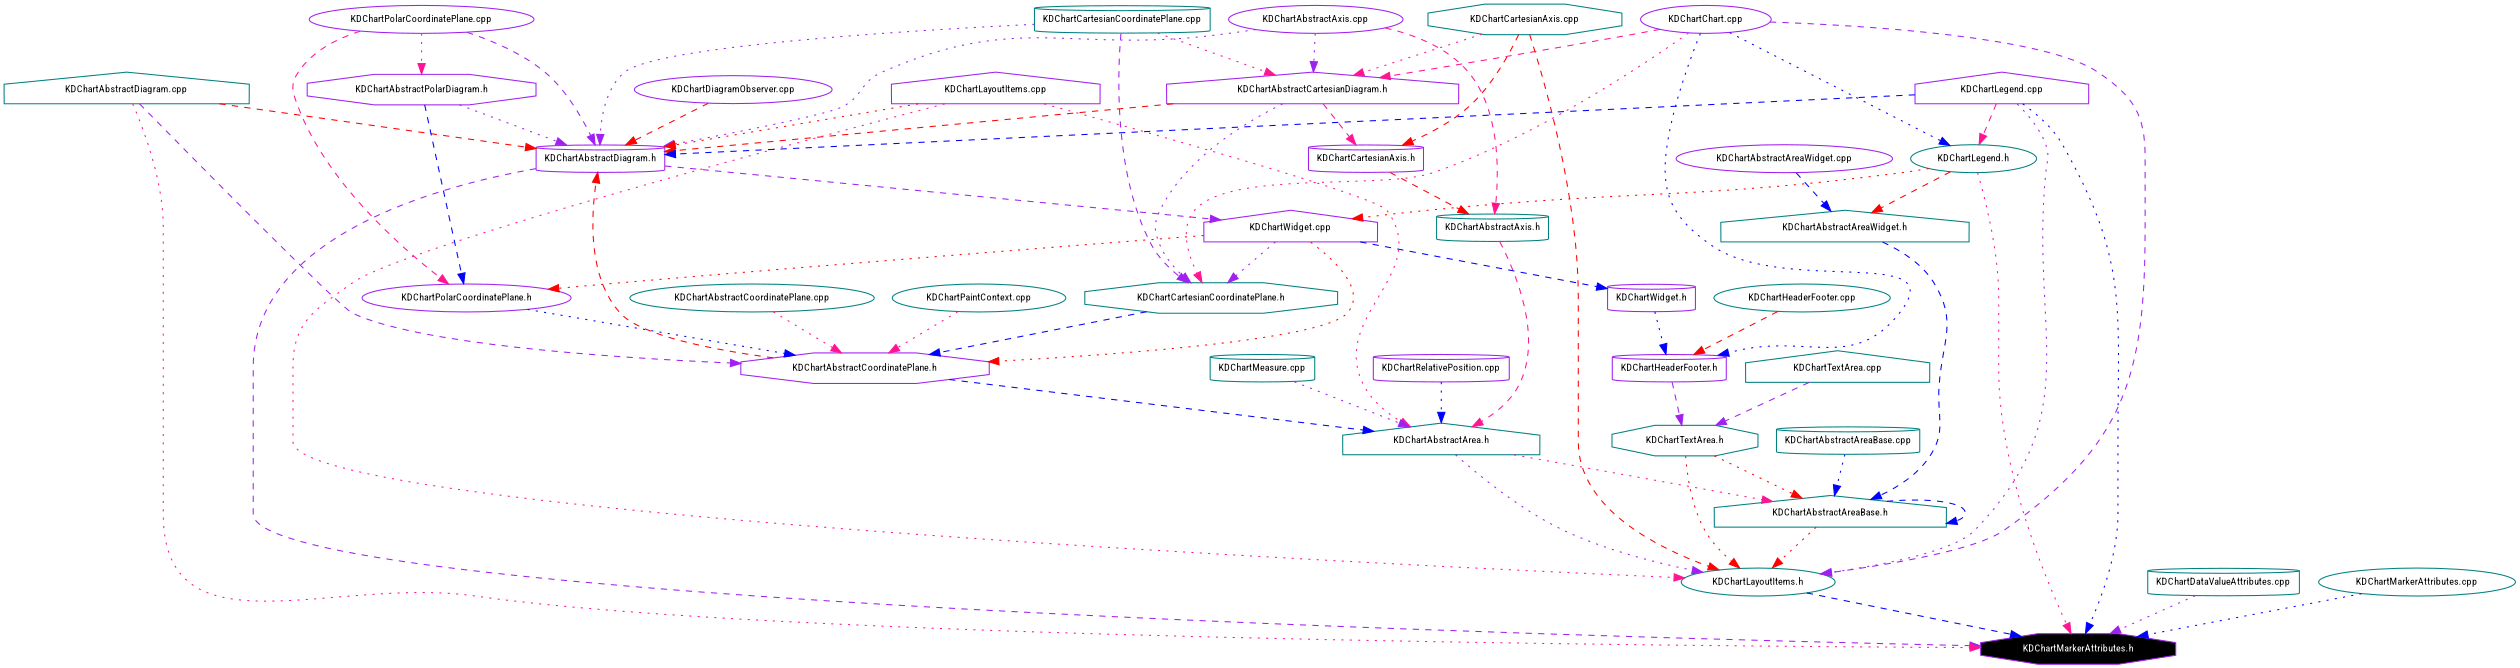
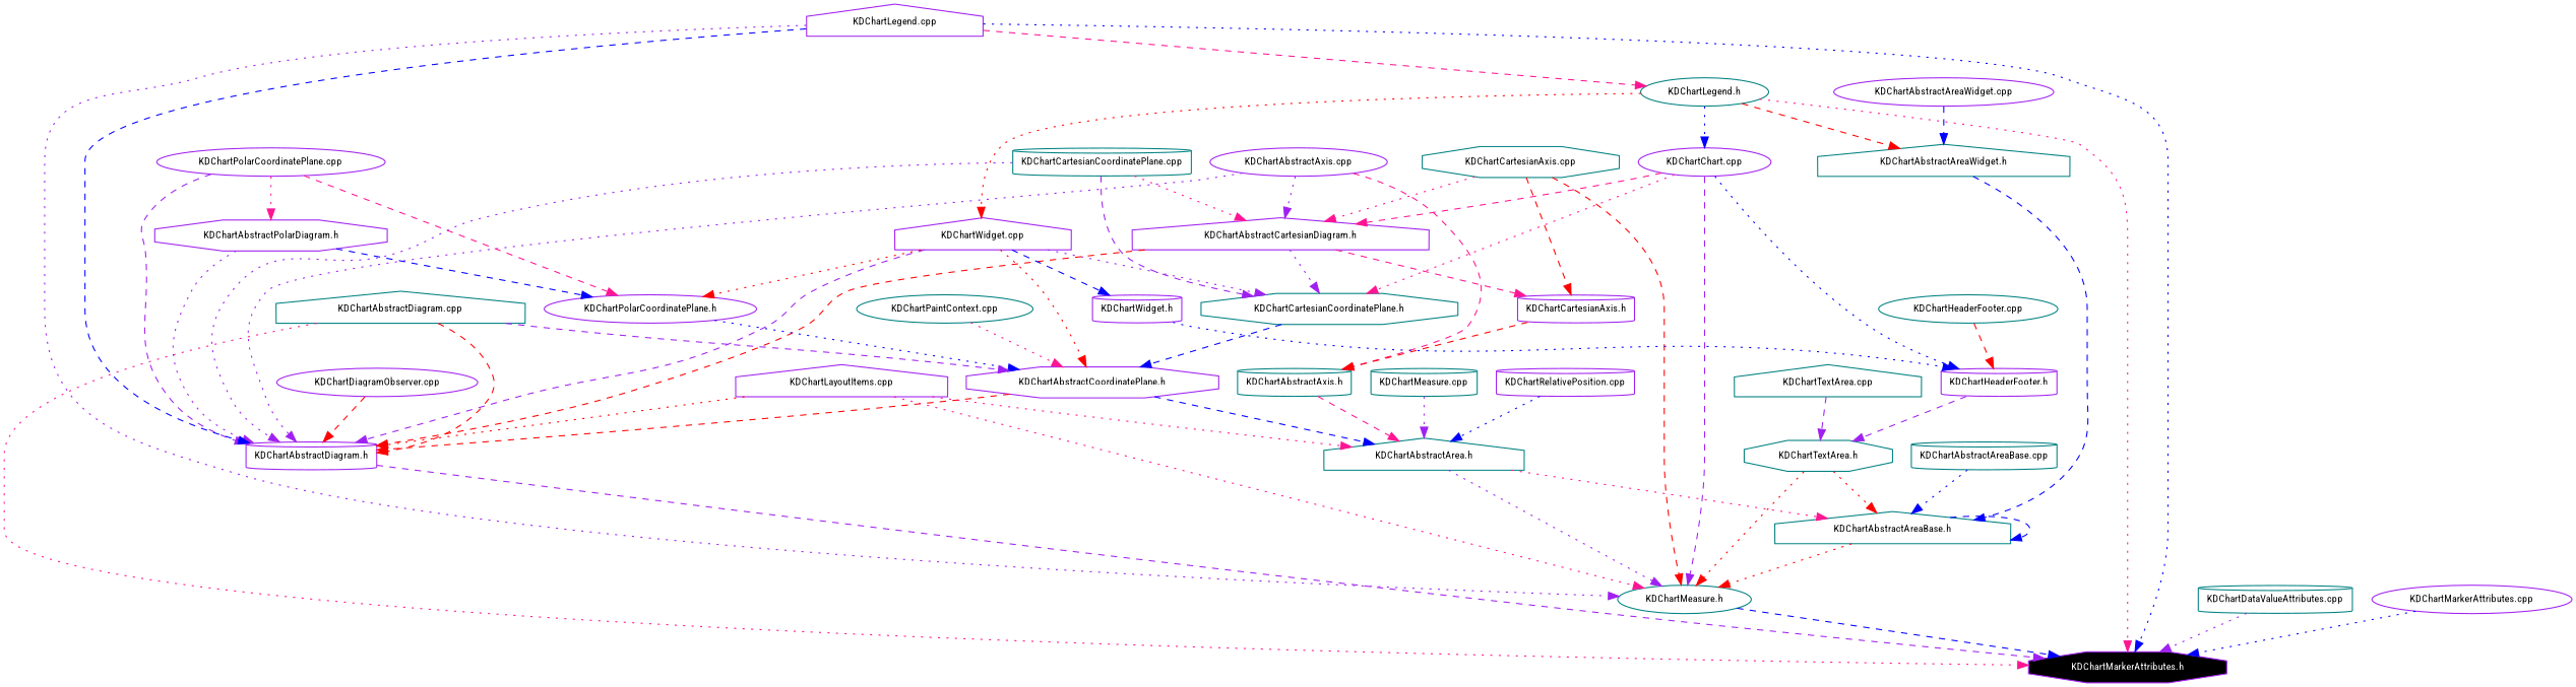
  digraph {
    fontname="Roboto Condensed"
    node [color=purple fontname="Roboto Condensed" fontsize=10 shape=ellipse]
    edge [color=purple fontname="Roboto Condensed" fontsize=10 labelfontname=Helvetica labelfontsize=10 style=dotted]
    n1 [fillcolor=black fontcolor=white height=0.2 label="KDChartMarkerAttributes.h" shape=octagon style=filled width=0.4]
-   n2 [color=teal height=0.2 label="KDChartLayoutItems.h" width=0.4]
+   n2 [color=teal height=0.2 label="KDChartMeasure.h" width=0.4]
    n3 [color=teal height=0.2 label="KDChartAbstractAreaBase.h" shape=house width=0.4]
    n4 [color=teal height=0.2 label="KDChartAbstractArea.h" shape=house width=0.4]
    n5 [color=teal height=0.2 label="KDChartAbstractAxis.h" shape=cylinder width=0.4]
    n6 [height=0.2 label="KDChartAbstractAxis.cpp" width=0.4]
    n7 [height=0.2 label="KDChartAbstractCartesianDiagram.h" shape=house width=0.4]
    n8 [height=0.2 label="KDChartAbstractDiagram.h" shape=cylinder width=0.4]
    n9 [height=0.2 label="KDChartCartesianAxis.h" shape=cylinder width=0.4]
    n10 [color=teal height=0.2 label="KDChartCartesianCoordinatePlane.h" shape=octagon width=0.4]
    n11 [height=0.2 label="KDChartAbstractCoordinatePlane.h" shape=octagon width=0.4]
    n12 [color=teal height=0.2 label="KDChartCartesianAxis.cpp" shape=octagon width=0.4]
    n13 [color=teal height=0.2 label="KDChartCartesianCoordinatePlane.cpp" shape=cylinder width=0.4]
    n14 [height=0.2 label="KDChartChart.cpp" width=0.4]
    n15 [color=teal height=0.2 label="KDChartLegend.h" width=0.4]
    n16 [height=0.2 label="KDChartHeaderFooter.h" shape=cylinder width=0.4]
    n17 [height=0.2 label="KDChartWidget.cpp" shape=house width=0.4]
    n18 [color=teal height=0.2 label="KDChartAbstractAreaWidget.h" shape=house width=0.4]
    n19 [color=teal height=0.2 label="KDChartTextArea.h" shape=octagon width=0.4]
    n20 [height=0.2 label="KDChartPolarCoordinatePlane.h" width=0.4]
    n21 [height=0.2 label="KDChartWidget.h" shape=cylinder width=0.4]
-   n22 [color=teal height=0.2 label="KDChartAbstractCoordinatePlane.cpp" width=0.4]
    n23 [color=teal height=0.2 label="KDChartAbstractDiagram.cpp" shape=house width=0.4]
    n24 [height=0.2 label="KDChartAbstractPolarDiagram.h" shape=octagon width=0.4]
    n25 [height=0.2 label="KDChartPolarCoordinatePlane.cpp" width=0.4]
    n26 [color=teal height=0.2 label="KDChartPaintContext.cpp" width=0.4]
    n27 [height=0.2 label="KDChartLayoutItems.cpp" shape=house width=0.4]
    n28 [color=teal height=0.2 label="KDChartMeasure.cpp" shape=cylinder width=0.4]
    n29 [height=0.2 label="KDChartRelativePosition.cpp" shape=cylinder width=0.4]
    n30 [color=teal height=0.2 label="KDChartAbstractAreaBase.cpp" shape=cylinder width=0.4]
    n31 [height=0.2 label="KDChartAbstractAreaWidget.cpp" width=0.4]
    n32 [height=0.2 label="KDChartLegend.cpp" shape=house width=0.4]
    n33 [color=teal height=0.2 label="KDChartHeaderFooter.cpp" width=0.4]
    n34 [color=teal height=0.2 label="KDChartTextArea.cpp" shape=house width=0.4]
    n35 [height=0.2 label="KDChartDiagramObserver.cpp" width=0.4]
    n36 [color=teal height=0.2 label="KDChartDataValueAttributes.cpp" shape=cylinder width=0.4]
-   n37 [color=teal height=0.2 label="KDChartMarkerAttributes.cpp" width=0.4]
+   n37 [height=0.2 label="KDChartMarkerAttributes.cpp" width=0.4]
    n2 -> n1 [color=blue style=dashed]
    n3 -> n2 [color=red]
    n3 -> n3 [color=blue style=dashed]
    n4 -> n2
    n4 -> n3 [color=deeppink]
    n5 -> n4 [color=deeppink style=dashed]
    n6 -> n5 [color=deeppink style=dashed]
    n6 -> n7
    n6 -> n8
    n7 -> n8 [color=red style=dashed]
    n7 -> n9 [color=deeppink style=dashed]
    n7 -> n10
    n8 -> n1 [style=dashed]
    n9 -> n5 [color=red style=dashed]
    n10 -> n11 [color=blue style=dashed]
    n11 -> n4 [color=blue style=dashed]
    n11 -> n8 [color=red style=dashed]
    n12 -> n2 [color=red style=dashed]
    n12 -> n7 [color=deeppink]
    n12 -> n9 [color=red style=dashed]
    n13 -> n7 [color=deeppink]
    n13 -> n8
    n13 -> n10 [style=dashed]
    n14 -> n2 [style=dashed]
    n14 -> n7 [color=deeppink style=dashed]
    n14 -> n10 [color=deeppink]
-   n14 -> n15 [color=blue]
+   n15 -> n14 [color=blue]
    n14 -> n16 [color=blue]
    n15 -> n1 [color=deeppink]
    n15 -> n17 [color=red]
    n15 -> n18 [color=red style=dashed]
    n16 -> n19 [style=dashed]
-   n8 -> n17 [style=dashed]
+   n17 -> n8 [style=dashed]
    n17 -> n10
    n17 -> n11 [color=red]
    n17 -> n20 [color=red]
    n17 -> n21 [color=blue style=dashed]
    n18 -> n3 [color=blue style=dashed]
    n19 -> n2 [color=red]
    n19 -> n3 [color=red]
    n20 -> n11 [color=blue]
    n21 -> n16 [color=blue]
-   n22 -> n11 [color=deeppink]
    n23 -> n1 [color=deeppink]
    n23 -> n8 [color=red style=dashed]
    n23 -> n11 [style=dashed]
    n24 -> n8
    n24 -> n20 [color=blue style=dashed]
    n25 -> n8 [style=dashed]
    n25 -> n20 [color=deeppink style=dashed]
    n25 -> n24 [color=deeppink]
    n26 -> n11 [color=deeppink]
    n27 -> n2 [color=deeppink]
    n27 -> n4 [color=deeppink]
    n27 -> n8 [color=red]
    n28 -> n4
    n29 -> n4 [color=blue]
    n30 -> n3 [color=blue]
    n31 -> n18 [color=blue style=dashed]
    n32 -> n1 [color=blue]
    n32 -> n2
    n32 -> n8 [color=blue style=dashed]
    n32 -> n15 [color=deeppink style=dashed]
    n33 -> n16 [color=red style=dashed]
    n34 -> n19 [style=dashed]
    n35 -> n8 [color=red style=dashed]
    n36 -> n1
    n37 -> n1 [color=blue]
  }
